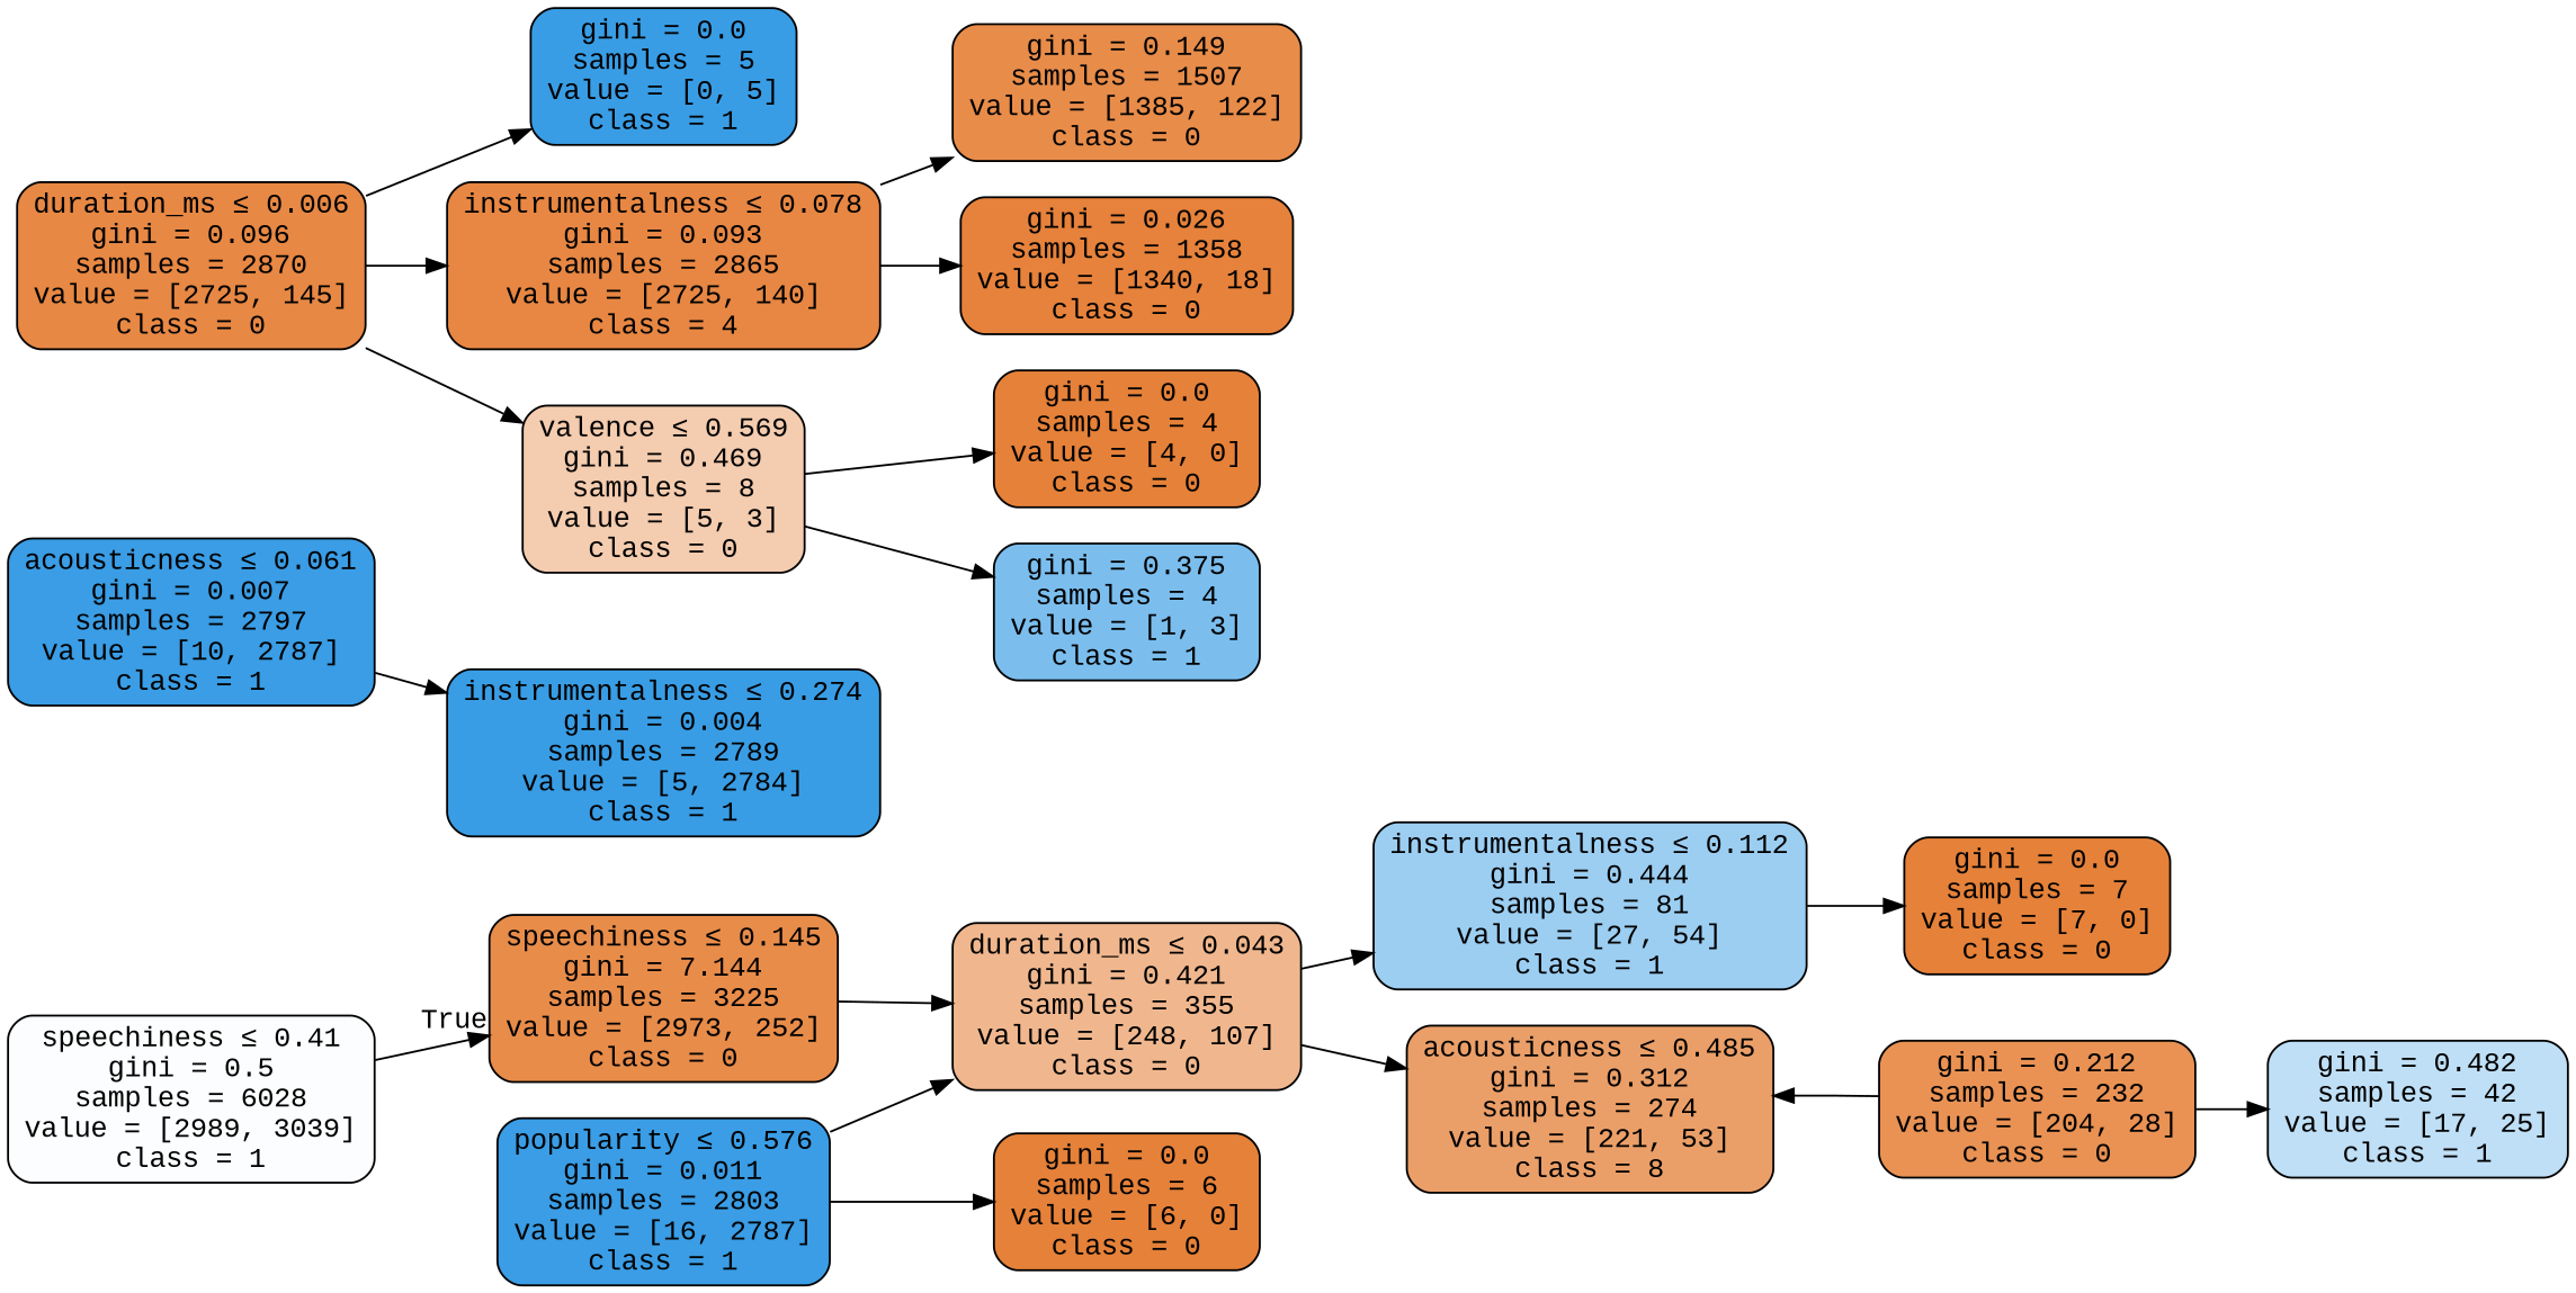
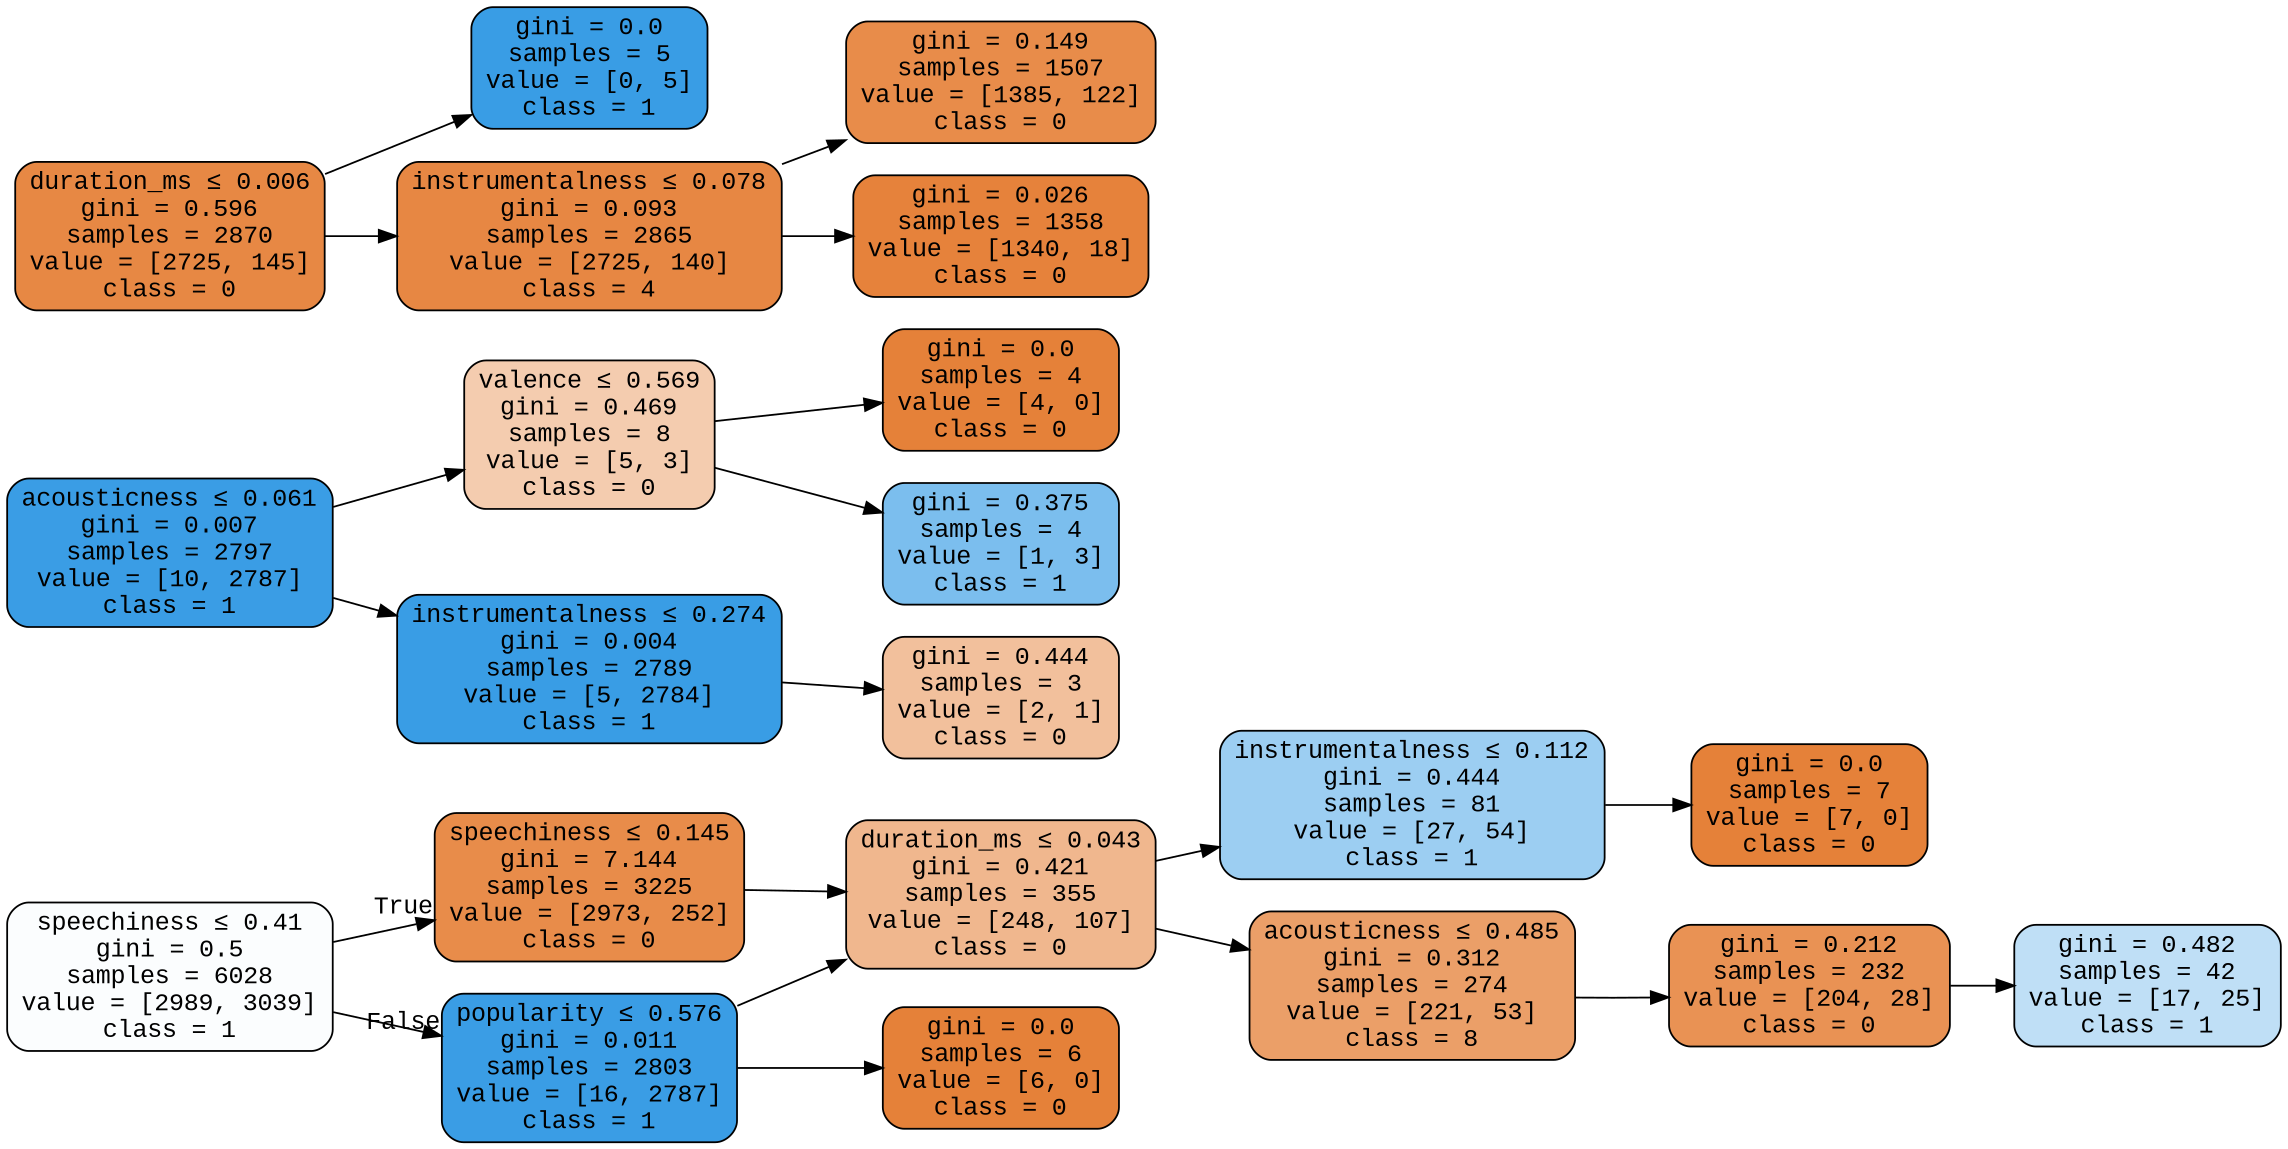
  digraph {
    fontname="Liberation Mono"
    rankdir=LR
    node [color=black fillcolor="#e58139ff" fontname="Liberation Mono" shape=box style="filled, rounded"]
    edge [fontname="Liberation Mono"]
    n1 [fillcolor="#399de504" label=<speechiness &le; 0.41<br/>gini = 0.5<br/>samples = 6028<br/>value = [2989, 3039]<br/>class = 1>]
    n2 [fillcolor="#e58139e9" label=<speechiness &le; 0.145<br/>gini = 7.144<br/>samples = 3225<br/>value = [2973, 252]<br/>class = 0>]
    n3 [fillcolor="#399de5fe" label=<popularity &le; 0.576<br/>gini = 0.011<br/>samples = 2803<br/>value = [16, 2787]<br/>class = 1>]
    n4 [fillcolor="#e5813991" label=<duration_ms &le; 0.043<br/>gini = 0.421<br/>samples = 355<br/>value = [248, 107]<br/>class = 0>]
    n5 [label=<gini = 0.0<br/>samples = 6<br/>value = [6, 0]<br/>class = 0>]
-   n6 [fillcolor="#e58139f1" label=<duration_ms &le; 0.006<br/>gini = 0.096<br/>samples = 2870<br/>value = [2725, 145]<br/>class = 0>]
+   n6 [fillcolor="#e58139f1" label=<duration_ms &le; 0.006<br/>gini = 0.596<br/>samples = 2870<br/>value = [2725, 145]<br/>class = 0>]
    n7 [fillcolor="#399de5ff" label=<gini = 0.0<br/>samples = 5<br/>value = [0, 5]<br/>class = 1>]
    n8 [fillcolor="#e58139f2" label=<instrumentalness &le; 0.078<br/>gini = 0.093<br/>samples = 2865<br/>value = [2725, 140]<br/>class = 4>]
    n9 [fillcolor="#399de57f" label=<instrumentalness &le; 0.112<br/>gini = 0.444<br/>samples = 81<br/>value = [27, 54]<br/>class = 1>]
    n10 [fillcolor="#e58139c2" label=<acousticness &le; 0.485<br/>gini = 0.312<br/>samples = 274<br/>value = [221, 53]<br/>class = 8>]
    n11 [fillcolor="#e58139e9" label=<gini = 0.149<br/>samples = 1507<br/>value = [1385, 122]<br/>class = 0>]
    n12 [fillcolor="#e58139fc" label=<gini = 0.026<br/>samples = 1358<br/>value = [1340, 18]<br/>class = 0>]
    n13 [label=<gini = 0.0<br/>samples = 7<br/>value = [7, 0]<br/>class = 0>]
    n14 [fillcolor="#e58139dc" label=<gini = 0.212<br/>samples = 232<br/>value = [204, 28]<br/>class = 0>]
    n15 [fillcolor="#399de552" label=<gini = 0.482<br/>samples = 42<br/>value = [17, 25]<br/>class = 1>]
    n16 [fillcolor="#399de5fe" label=<acousticness &le; 0.061<br/>gini = 0.007<br/>samples = 2797<br/>value = [10, 2787]<br/>class = 1>]
    n17 [fillcolor="#e5813966" label=<valence &le; 0.569<br/>gini = 0.469<br/>samples = 8<br/>value = [5, 3]<br/>class = 0>]
    n18 [fillcolor="#399de5ff" label=<instrumentalness &le; 0.274<br/>gini = 0.004<br/>samples = 2789<br/>value = [5, 2784]<br/>class = 1>]
    n19 [label=<gini = 0.0<br/>samples = 4<br/>value = [4, 0]<br/>class = 0>]
    n20 [fillcolor="#399de5aa" label=<gini = 0.375<br/>samples = 4<br/>value = [1, 3]<br/>class = 1>]
+   n21 [fillcolor="#e581397f" label=<gini = 0.444<br/>samples = 3<br/>value = [2, 1]<br/>class = 0>]
    n1 -> n2 [headlabel=True labelangle=45 labeldistance=2.5]
+   n1 -> n3 [headlabel=False labelangle=-45 labeldistance=2.5]
    n2 -> n4
    n3 -> n4
    n3 -> n5
    n4 -> n9
    n4 -> n10
    n6 -> n7
    n6 -> n8
    n8 -> n11
    n8 -> n12
    n9 -> n13
-   n14 -> n10
+   n10 -> n14
    n14 -> n15
-   n6 -> n17
+   n16 -> n17
    n16 -> n18
    n17 -> n19
    n17 -> n20
+   n18 -> n21
  }
